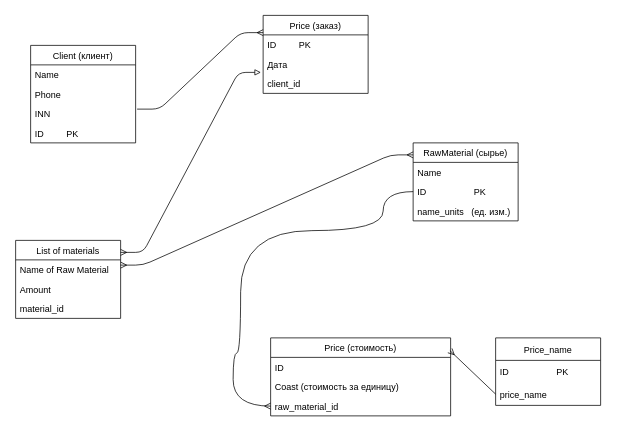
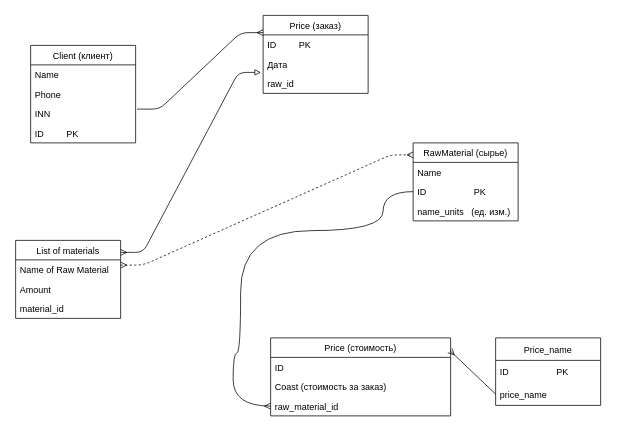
  <mxCell id="0" />
  <mxCell id="1" parent="0" />
  <mxCell id="2" value="Client (клиент)" style="swimlane;fontStyle=0;childLayout=stackLayout;horizontal=1;startSize=26;horizontalStack=0;resizeParent=1;resizeParentMax=0;resizeLast=0;collapsible=1;marginBottom=0;" parent="1" vertex="1"><mxGeometry x="40" y="60" width="140" height="130" as="geometry" /></mxCell>
  <mxCell id="3" value="Name" style="text;strokeColor=none;fillColor=none;align=left;verticalAlign=top;spacingLeft=4;spacingRight=4;overflow=hidden;rotatable=0;points=[[0,0.5],[1,0.5]];portConstraint=eastwest;" parent="2" vertex="1"><mxGeometry y="26" width="140" height="26" as="geometry" /></mxCell>
  <mxCell id="4" value="Phone" style="text;strokeColor=none;fillColor=none;align=left;verticalAlign=top;spacingLeft=4;spacingRight=4;overflow=hidden;rotatable=0;points=[[0,0.5],[1,0.5]];portConstraint=eastwest;" parent="2" vertex="1"><mxGeometry y="52" width="140" height="26" as="geometry" /></mxCell>
  <mxCell id="5" value="INN&#10;" style="text;strokeColor=none;fillColor=none;align=left;verticalAlign=top;spacingLeft=4;spacingRight=4;overflow=hidden;rotatable=0;points=[[0,0.5],[1,0.5]];portConstraint=eastwest;" parent="2" vertex="1"><mxGeometry y="78" width="140" height="26" as="geometry" /></mxCell>
  <mxCell id="6" value="ID         PK" style="text;strokeColor=none;fillColor=none;align=left;verticalAlign=top;spacingLeft=4;spacingRight=4;overflow=hidden;rotatable=0;points=[[0,0.5],[1,0.5]];portConstraint=eastwest;" parent="2" vertex="1"><mxGeometry y="104" width="140" height="26" as="geometry" /></mxCell>
  <mxCell id="7" value="RawMaterial (сырье)" style="swimlane;fontStyle=0;childLayout=stackLayout;horizontal=1;startSize=26;horizontalStack=0;resizeParent=1;resizeParentMax=0;resizeLast=0;collapsible=1;marginBottom=0;" parent="1" vertex="1"><mxGeometry x="550" y="190" width="140" height="104" as="geometry" /></mxCell>
  <mxCell id="8" value="Name" style="text;strokeColor=none;fillColor=none;align=left;verticalAlign=top;spacingLeft=4;spacingRight=4;overflow=hidden;rotatable=0;points=[[0,0.5],[1,0.5]];portConstraint=eastwest;" parent="7" vertex="1"><mxGeometry y="26" width="140" height="26" as="geometry" /></mxCell>
  <mxCell id="9" value="ID                   PK" style="text;strokeColor=none;fillColor=none;align=left;verticalAlign=top;spacingLeft=4;spacingRight=4;overflow=hidden;rotatable=0;points=[[0,0.5],[1,0.5]];portConstraint=eastwest;" parent="7" vertex="1"><mxGeometry y="52" width="140" height="26" as="geometry" /></mxCell>
  <mxCell id="10" value="name_units   (ед. изм.)  " style="text;strokeColor=none;fillColor=none;align=left;verticalAlign=top;spacingLeft=4;spacingRight=4;overflow=hidden;rotatable=0;points=[[0,0.5],[1,0.5]];portConstraint=eastwest;" parent="7" vertex="1"><mxGeometry y="78" width="140" height="26" as="geometry" /></mxCell>
  <mxCell id="11" value="Price (стоимость)" style="swimlane;fontStyle=0;childLayout=stackLayout;horizontal=1;startSize=26;horizontalStack=0;resizeParent=1;resizeParentMax=0;resizeLast=0;collapsible=1;marginBottom=0;" parent="1" vertex="1"><mxGeometry x="360" y="450" width="240" height="104" as="geometry" /></mxCell>
  <mxCell id="12" value="ID" style="text;strokeColor=none;fillColor=none;align=left;verticalAlign=top;spacingLeft=4;spacingRight=4;overflow=hidden;rotatable=0;points=[[0,0.5],[1,0.5]];portConstraint=eastwest;" parent="11" vertex="1"><mxGeometry y="26" width="240" height="26" as="geometry" /></mxCell>
- <mxCell id="13" value="Coast (стоимость за единицу)" style="text;strokeColor=none;fillColor=none;align=left;verticalAlign=top;spacingLeft=4;spacingRight=4;overflow=hidden;rotatable=0;points=[[0,0.5],[1,0.5]];portConstraint=eastwest;" parent="11" vertex="1"><mxGeometry y="52" width="240" height="26" as="geometry" /></mxCell>
+ <mxCell id="13" value="Coast (стоимость за заказ)" style="text;strokeColor=none;fillColor=none;align=left;verticalAlign=top;spacingLeft=4;spacingRight=4;overflow=hidden;rotatable=0;points=[[0,0.5],[1,0.5]];portConstraint=eastwest;" parent="11" vertex="1"><mxGeometry y="52" width="240" height="26" as="geometry" /></mxCell>
  <mxCell id="14" value="raw_material_id" style="text;strokeColor=none;fillColor=none;align=left;verticalAlign=top;spacingLeft=4;spacingRight=4;overflow=hidden;rotatable=0;points=[[0,0.5],[1,0.5]];portConstraint=eastwest;" parent="11" vertex="1"><mxGeometry y="78" width="240" height="26" as="geometry" /></mxCell>
  <mxCell id="15" value="Price (заказ)" style="swimlane;fontStyle=0;childLayout=stackLayout;horizontal=1;startSize=26;horizontalStack=0;resizeParent=1;resizeParentMax=0;resizeLast=0;collapsible=1;marginBottom=0;" parent="1" vertex="1"><mxGeometry x="350" y="20" width="140" height="104" as="geometry" /></mxCell>
  <mxCell id="16" value="ID         PK" style="text;strokeColor=none;fillColor=none;align=left;verticalAlign=top;spacingLeft=4;spacingRight=4;overflow=hidden;rotatable=0;points=[[0,0.5],[1,0.5]];portConstraint=eastwest;" parent="15" vertex="1"><mxGeometry y="26" width="140" height="26" as="geometry" /></mxCell>
  <mxCell id="17" value="Дата" style="text;strokeColor=none;fillColor=none;align=left;verticalAlign=top;spacingLeft=4;spacingRight=4;overflow=hidden;rotatable=0;points=[[0,0.5],[1,0.5]];portConstraint=eastwest;" parent="15" vertex="1"><mxGeometry y="52" width="140" height="26" as="geometry" /></mxCell>
- <mxCell id="18" value="client_id" style="text;strokeColor=none;fillColor=none;align=left;verticalAlign=top;spacingLeft=4;spacingRight=4;overflow=hidden;rotatable=0;points=[[0,0.5],[1,0.5]];portConstraint=eastwest;fontColor=default;" parent="15" vertex="1"><mxGeometry y="78" width="140" height="26" as="geometry" /></mxCell>
+ <mxCell id="18" value="raw_id" style="text;strokeColor=none;fillColor=none;align=left;verticalAlign=top;spacingLeft=4;spacingRight=4;overflow=hidden;rotatable=0;points=[[0,0.5],[1,0.5]];portConstraint=eastwest;fontColor=default;" parent="15" vertex="1"><mxGeometry y="78" width="140" height="26" as="geometry" /></mxCell>
  <mxCell id="19" value="" style="edgeStyle=entityRelationEdgeStyle;fontSize=12;html=1;endArrow=ERmany;exitX=1.014;exitY=0.269;exitDx=0;exitDy=0;exitPerimeter=0;" parent="1" edge="1"><mxGeometry width="100" height="100" relative="1" as="geometry"><mxPoint x="181.96" y="144.994" as="sourcePoint" /><mxPoint x="350" y="43" as="targetPoint" /></mxGeometry></mxCell>
- <mxCell id="20" value="" style="edgeStyle=entityRelationEdgeStyle;fontSize=12;html=1;endArrow=ERmany;startArrow=ERmany;entryX=0;entryY=0.154;entryDx=0;entryDy=0;entryPerimeter=0;exitX=1;exitY=0.269;exitDx=0;exitDy=0;exitPerimeter=0;" parent="1" source="23" target="7" edge="1"><mxGeometry width="100" height="100" relative="1" as="geometry"><mxPoint x="360" y="350" as="sourcePoint" /><mxPoint x="460" y="250" as="targetPoint" /></mxGeometry></mxCell>
+ <mxCell id="20" value="" style="edgeStyle=entityRelationEdgeStyle;fontSize=12;html=1;endArrow=ERmany;startArrow=ERmany;entryX=0;entryY=0.154;entryDx=0;entryDy=0;entryPerimeter=0;exitX=1;exitY=0.269;exitDx=0;exitDy=0;exitPerimeter=0;dashed=1;" parent="1" source="23" target="7" edge="1"><mxGeometry width="100" height="100" relative="1" as="geometry"><mxPoint x="360" y="350" as="sourcePoint" /><mxPoint x="460" y="250" as="targetPoint" /></mxGeometry></mxCell>
  <mxCell id="21" value="" style="edgeStyle=orthogonalEdgeStyle;fontSize=12;html=1;endArrow=none;startArrow=ERmany;entryX=0;entryY=0.5;entryDx=0;entryDy=0;exitX=0;exitY=0.5;exitDx=0;exitDy=0;curved=1;startFill=0;endFill=0;" parent="1" source="14" target="9" edge="1"><mxGeometry width="100" height="100" relative="1" as="geometry"><mxPoint x="250" y="450" as="sourcePoint" /><mxPoint x="470" y="290" as="targetPoint" /><Array as="points"><mxPoint x="310" y="541" /><mxPoint x="310" y="470" /><mxPoint x="320" y="470" /><mxPoint x="320" y="307" /><mxPoint x="510" y="307" /><mxPoint x="510" y="255" /></Array></mxGeometry></mxCell>
  <mxCell id="22" value="List of materials" style="swimlane;fontStyle=0;childLayout=stackLayout;horizontal=1;startSize=26;horizontalStack=0;resizeParent=1;resizeParentMax=0;resizeLast=0;collapsible=1;marginBottom=0;" parent="1" vertex="1"><mxGeometry x="20" y="320" width="140" height="104" as="geometry" /></mxCell>
  <mxCell id="23" value="Name of Raw Material" style="text;strokeColor=none;fillColor=none;align=left;verticalAlign=top;spacingLeft=4;spacingRight=4;overflow=hidden;rotatable=0;points=[[0,0.5],[1,0.5]];portConstraint=eastwest;" parent="22" vertex="1"><mxGeometry y="26" width="140" height="26" as="geometry" /></mxCell>
  <mxCell id="24" value="Amount" style="text;strokeColor=none;fillColor=none;align=left;verticalAlign=top;spacingLeft=4;spacingRight=4;overflow=hidden;rotatable=0;points=[[0,0.5],[1,0.5]];portConstraint=eastwest;" parent="22" vertex="1"><mxGeometry y="52" width="140" height="26" as="geometry" /></mxCell>
  <mxCell id="25" value="material_id" style="text;strokeColor=none;fillColor=none;align=left;verticalAlign=top;spacingLeft=4;spacingRight=4;overflow=hidden;rotatable=0;points=[[0,0.5],[1,0.5]];portConstraint=eastwest;" parent="22" vertex="1"><mxGeometry y="78" width="140" height="26" as="geometry" /></mxCell>
  <mxCell id="26" value="" style="edgeStyle=entityRelationEdgeStyle;fontSize=12;html=1;endArrow=block;startArrow=ERmany;exitX=1;exitY=0.154;exitDx=0;exitDy=0;exitPerimeter=0;startFill=0;endFill=0;entryX=-0.021;entryY=0.923;entryDx=0;entryDy=0;entryPerimeter=0;" parent="1" source="22" target="17" edge="1"><mxGeometry width="100" height="100" relative="1" as="geometry"><mxPoint x="360" y="350" as="sourcePoint" /><mxPoint x="350" y="120" as="targetPoint" /></mxGeometry></mxCell>
  <mxCell id="27" value="Price_name" style="swimlane;fontStyle=0;childLayout=stackLayout;horizontal=1;startSize=30;horizontalStack=0;resizeParent=1;resizeParentMax=0;resizeLast=0;collapsible=1;marginBottom=0;" vertex="1" parent="1"><mxGeometry x="660" y="450" width="140" height="90" as="geometry" /></mxCell>
  <mxCell id="28" value="ID                   PK" style="text;strokeColor=none;fillColor=none;align=left;verticalAlign=middle;spacingLeft=4;spacingRight=4;overflow=hidden;points=[[0,0.5],[1,0.5]];portConstraint=eastwest;rotatable=0;" vertex="1" parent="27"><mxGeometry y="30" width="140" height="30" as="geometry" /></mxCell>
  <mxCell id="29" value="price_name" style="text;strokeColor=none;fillColor=none;align=left;verticalAlign=middle;spacingLeft=4;spacingRight=4;overflow=hidden;points=[[0,0.5],[1,0.5]];portConstraint=eastwest;rotatable=0;" vertex="1" parent="27"><mxGeometry y="60" width="140" height="30" as="geometry" /></mxCell>
  <mxCell id="30" value="" style="endArrow=ERmany;html=1;rounded=0;entryX=0.996;entryY=0.163;entryDx=0;entryDy=0;endFill=0;entryPerimeter=0;exitX=0;exitY=0.5;exitDx=0;exitDy=0;" edge="1" parent="1" source="29" target="11"><mxGeometry width="50" height="50" relative="1" as="geometry"><mxPoint x="660" y="680" as="sourcePoint" /><mxPoint x="440" y="270" as="targetPoint" /></mxGeometry></mxCell>
